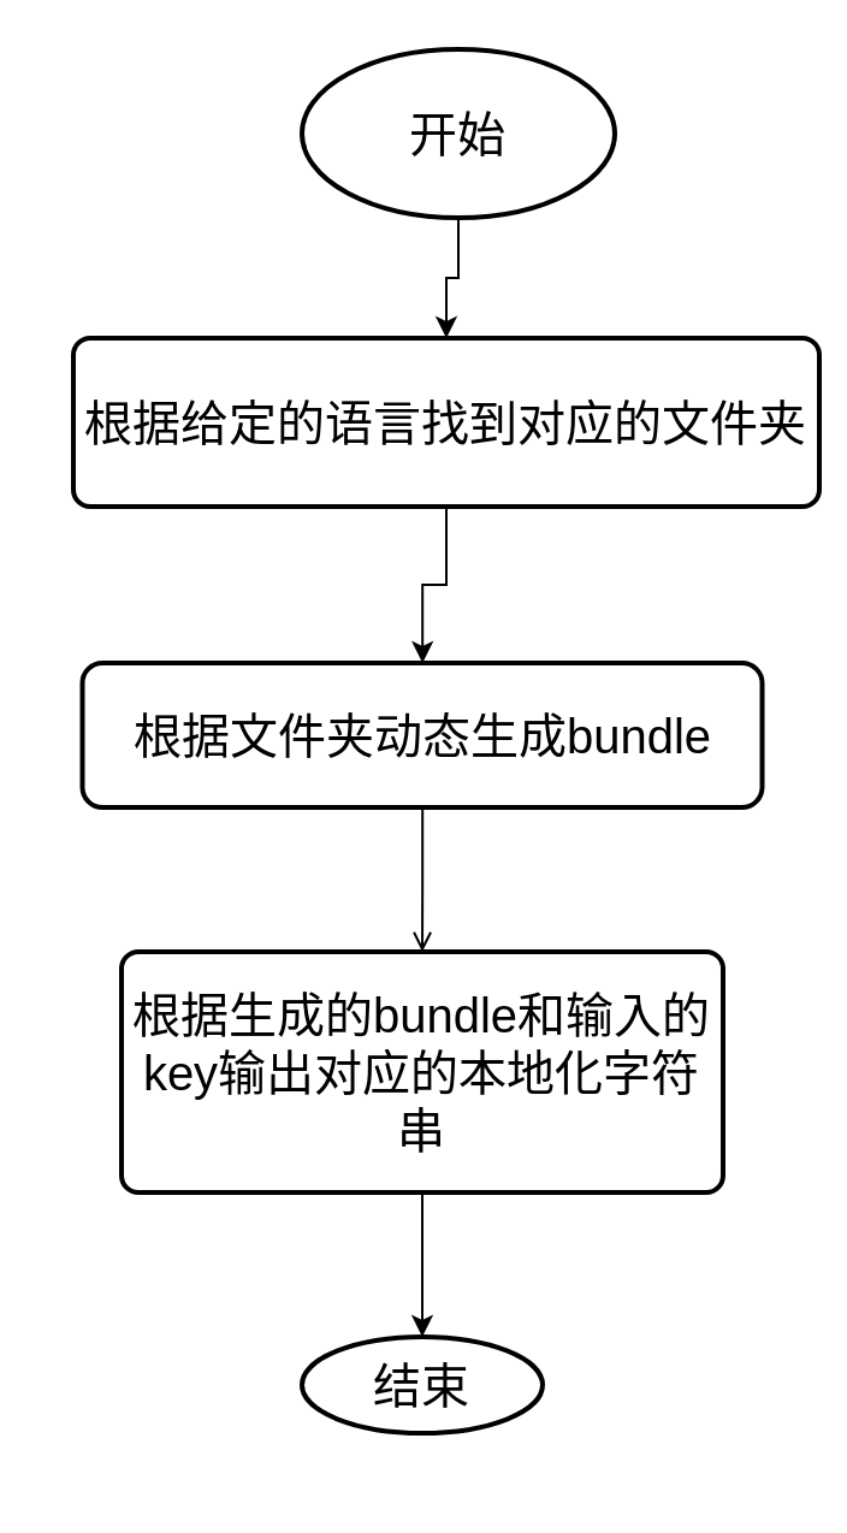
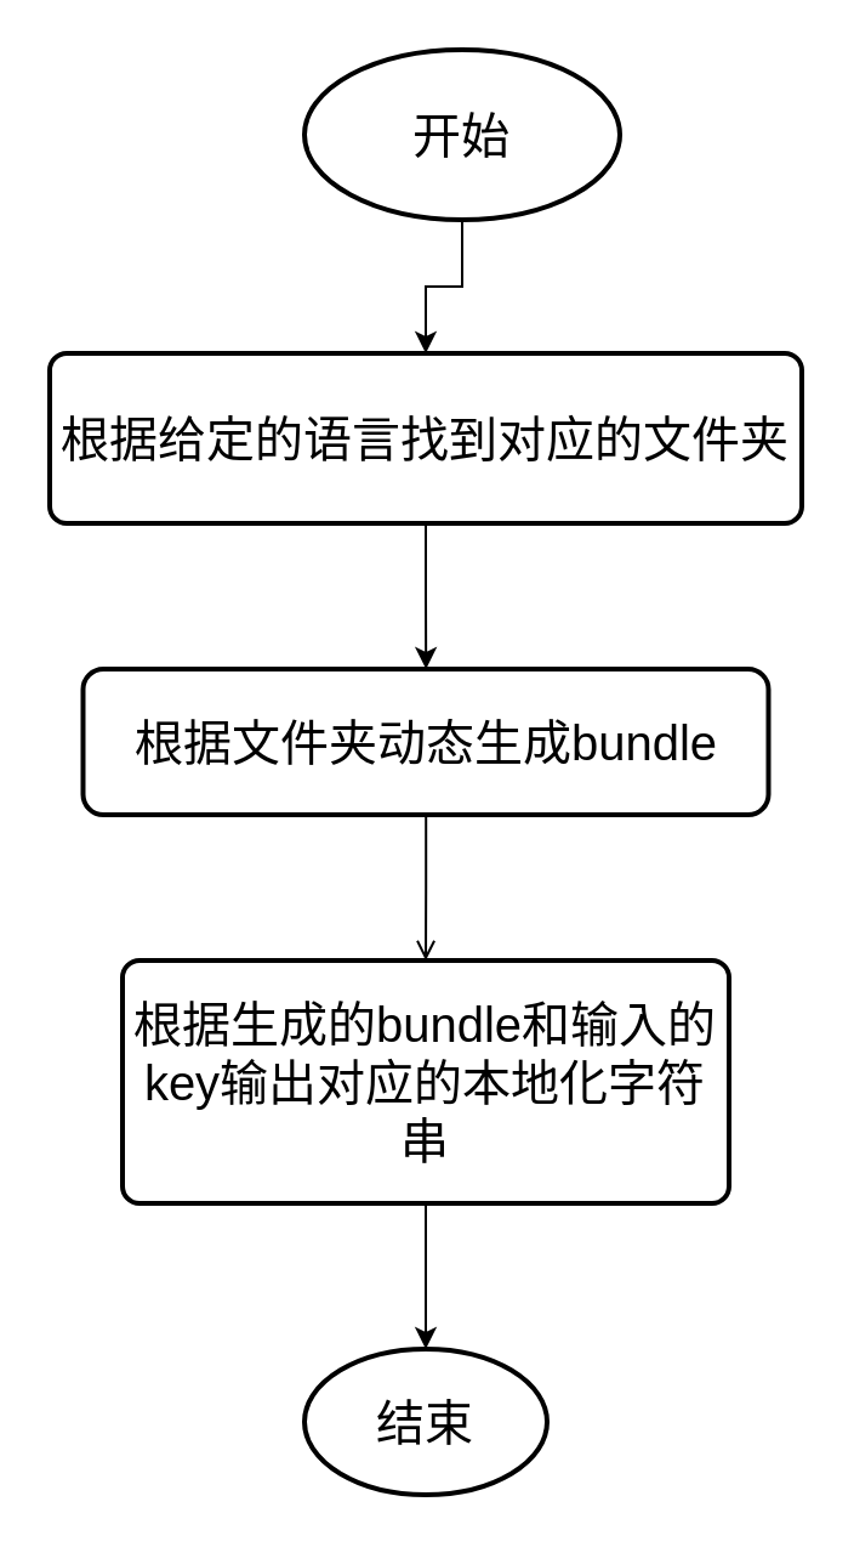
  <mxCell id="0" />
  <mxCell id="1" parent="0" />
  <mxCell id="2" style="edgeStyle=orthogonalEdgeStyle;rounded=0;orthogonalLoop=1;jettySize=auto;html=1;fontSize=20;" edge="1" parent="1" source="3" target="5"><mxGeometry relative="1" as="geometry" /></mxCell>
  <mxCell id="3" value="开始" style="strokeWidth=2;html=1;shape=mxgraph.flowchart.start_1;whiteSpace=wrap;fontSize=20;" vertex="1" parent="1"><mxGeometry x="125" y="20" width="130" height="70" as="geometry" /></mxCell>
  <mxCell id="4" value="" style="edgeStyle=orthogonalEdgeStyle;rounded=0;orthogonalLoop=1;jettySize=auto;html=1;fontSize=20;" edge="1" parent="1" source="5" target="7"><mxGeometry relative="1" as="geometry" /></mxCell>
- <mxCell id="5" value="根据给定的语言找到对应的文件夹" style="rounded=1;whiteSpace=wrap;html=1;absoluteArcSize=1;arcSize=14;strokeWidth=2;fontSize=20;" vertex="1" parent="1"><mxGeometry x="30" y="140" width="310" height="70" as="geometry" /></mxCell>
+ <mxCell id="5" value="根据给定的语言找到对应的文件夹" style="rounded=1;whiteSpace=wrap;html=1;absoluteArcSize=1;arcSize=14;strokeWidth=2;fontSize=20;" vertex="1" parent="1"><mxGeometry x="20" y="145" width="310" height="70" as="geometry" /></mxCell>
  <mxCell id="6" style="edgeStyle=orthogonalEdgeStyle;rounded=0;orthogonalLoop=1;jettySize=auto;html=1;entryX=0.5;entryY=0;entryDx=0;entryDy=0;fontSize=20;endArrow=open;" edge="1" parent="1" source="7" target="9"><mxGeometry relative="1" as="geometry" /></mxCell>
  <mxCell id="7" value="根据文件夹动态生成bundle" style="whiteSpace=wrap;html=1;rounded=1;fontSize=20;strokeWidth=2;arcSize=14;" vertex="1" parent="1"><mxGeometry x="33.75" y="275" width="282.5" height="60" as="geometry" /></mxCell>
  <mxCell id="8" style="edgeStyle=orthogonalEdgeStyle;rounded=0;orthogonalLoop=1;jettySize=auto;html=1;entryX=0.5;entryY=0;entryDx=0;entryDy=0;entryPerimeter=0;fontSize=20;" edge="1" parent="1" source="9" target="10"><mxGeometry relative="1" as="geometry" /></mxCell>
  <mxCell id="9" value="根据生成的bundle和输入的key输出对应的本地化字符串" style="rounded=1;whiteSpace=wrap;html=1;absoluteArcSize=1;arcSize=14;strokeWidth=2;fontSize=20;" vertex="1" parent="1"><mxGeometry x="50" y="395" width="250" height="100" as="geometry" /></mxCell>
- <mxCell id="10" value="结束" style="strokeWidth=2;html=1;shape=mxgraph.flowchart.start_1;whiteSpace=wrap;fontSize=20;" vertex="1" parent="1"><mxGeometry x="125" y="555" width="100" height="40" as="geometry" /></mxCell>
+ <mxCell id="10" value="结束" style="strokeWidth=2;html=1;shape=mxgraph.flowchart.start_1;whiteSpace=wrap;fontSize=20;" vertex="1" parent="1"><mxGeometry x="125" y="555" width="100" height="60" as="geometry" /></mxCell>
